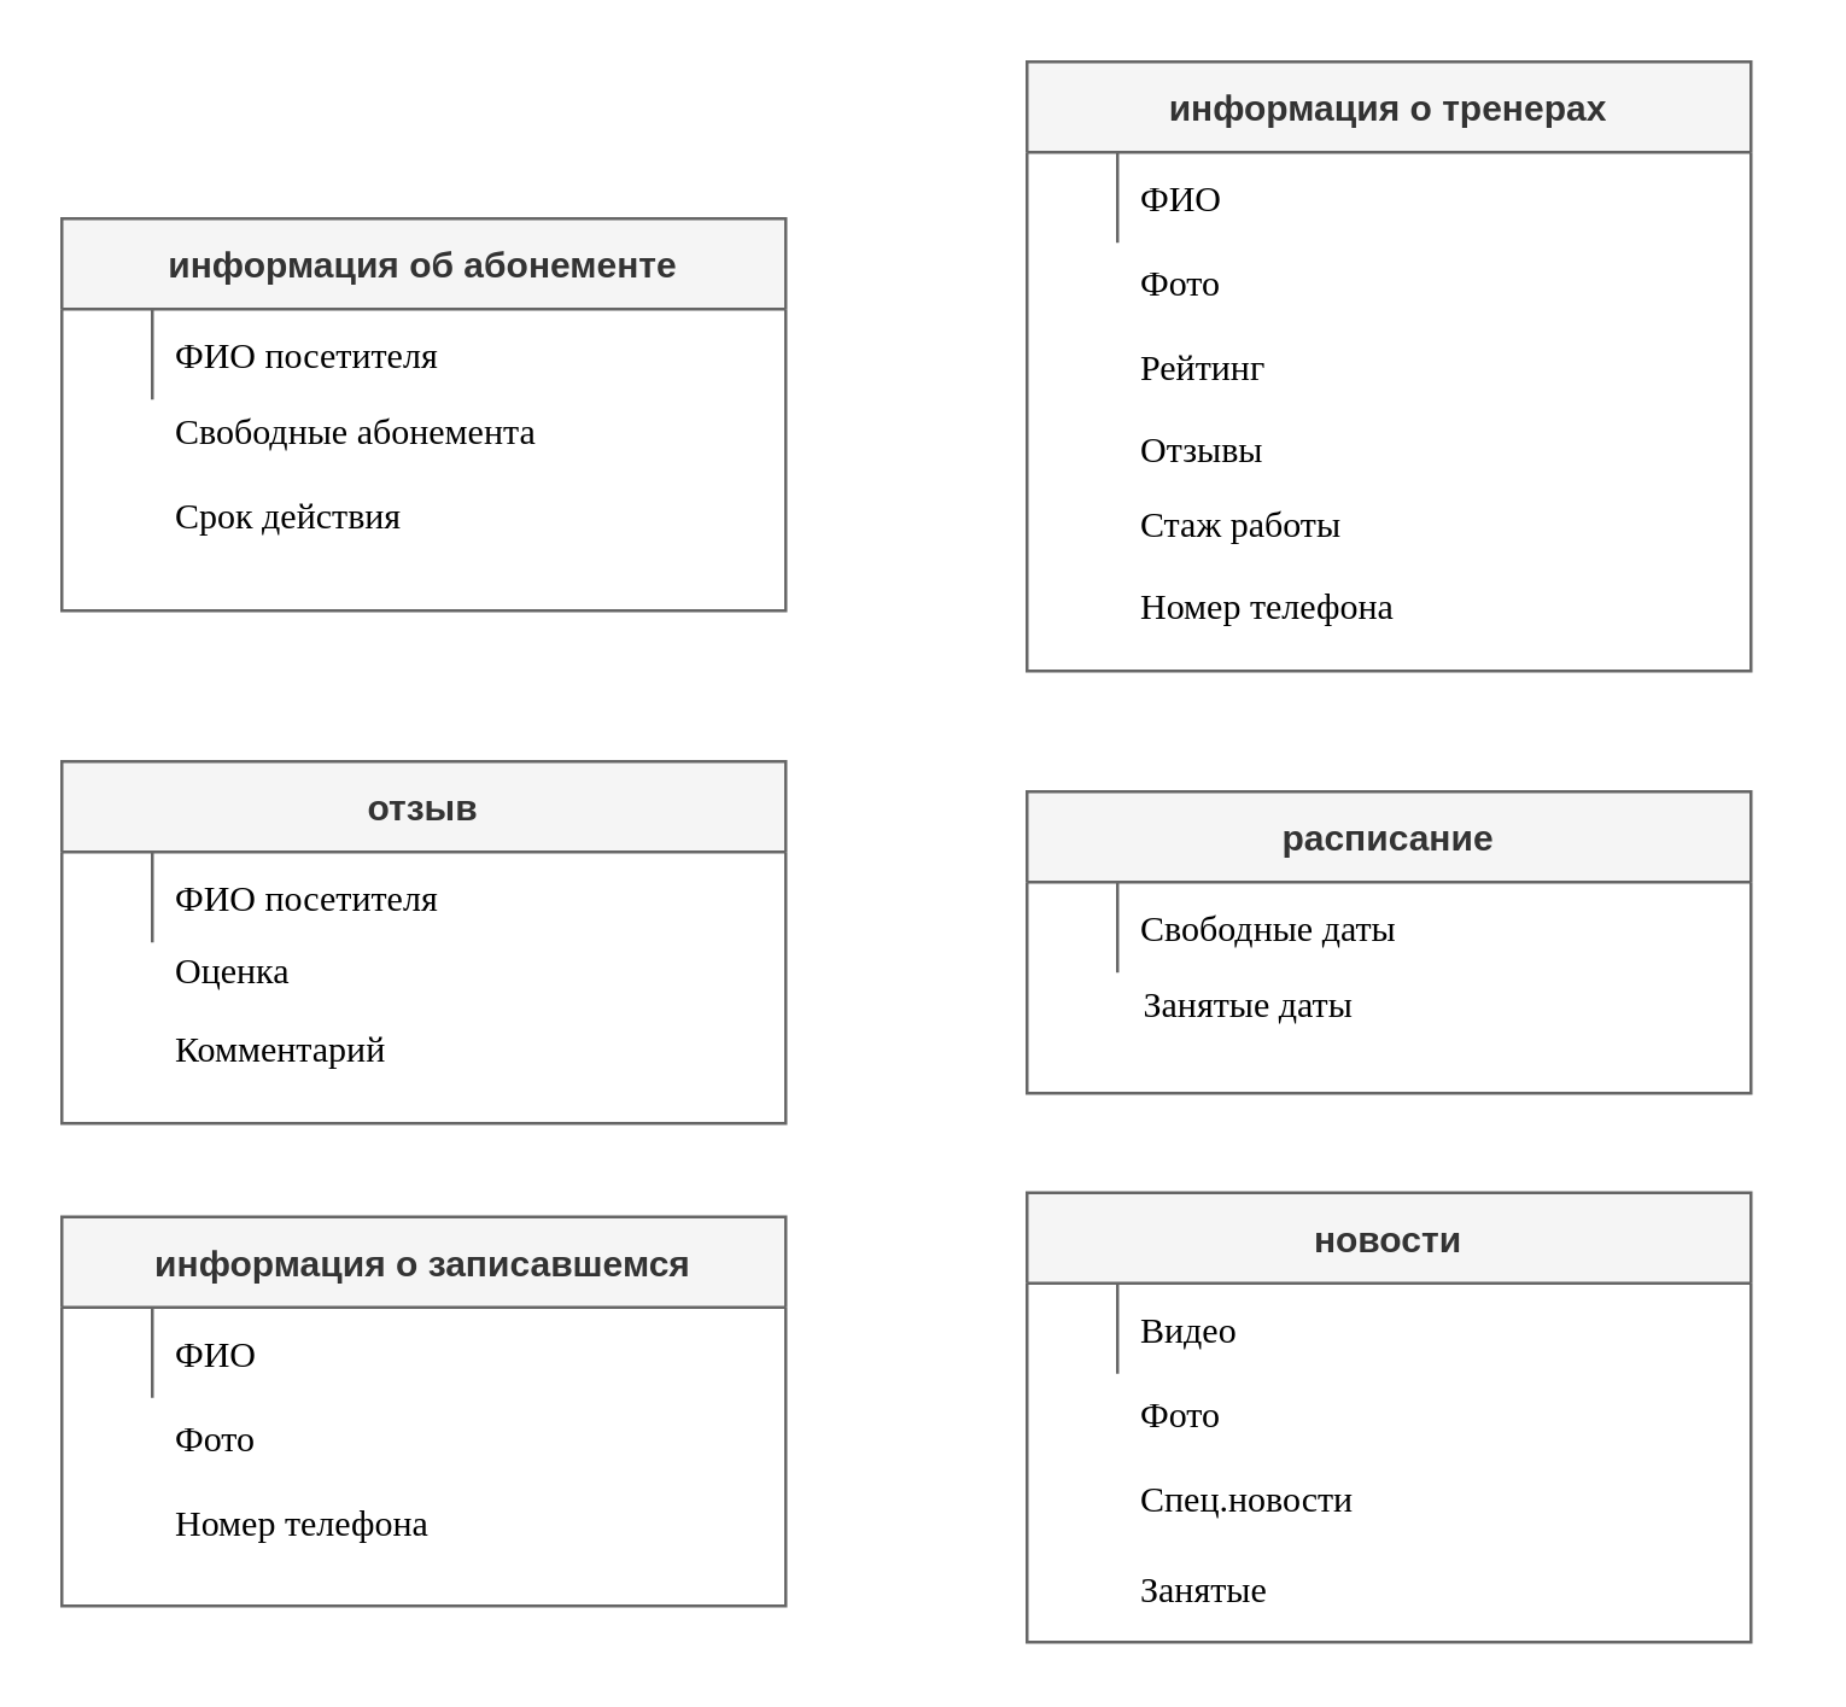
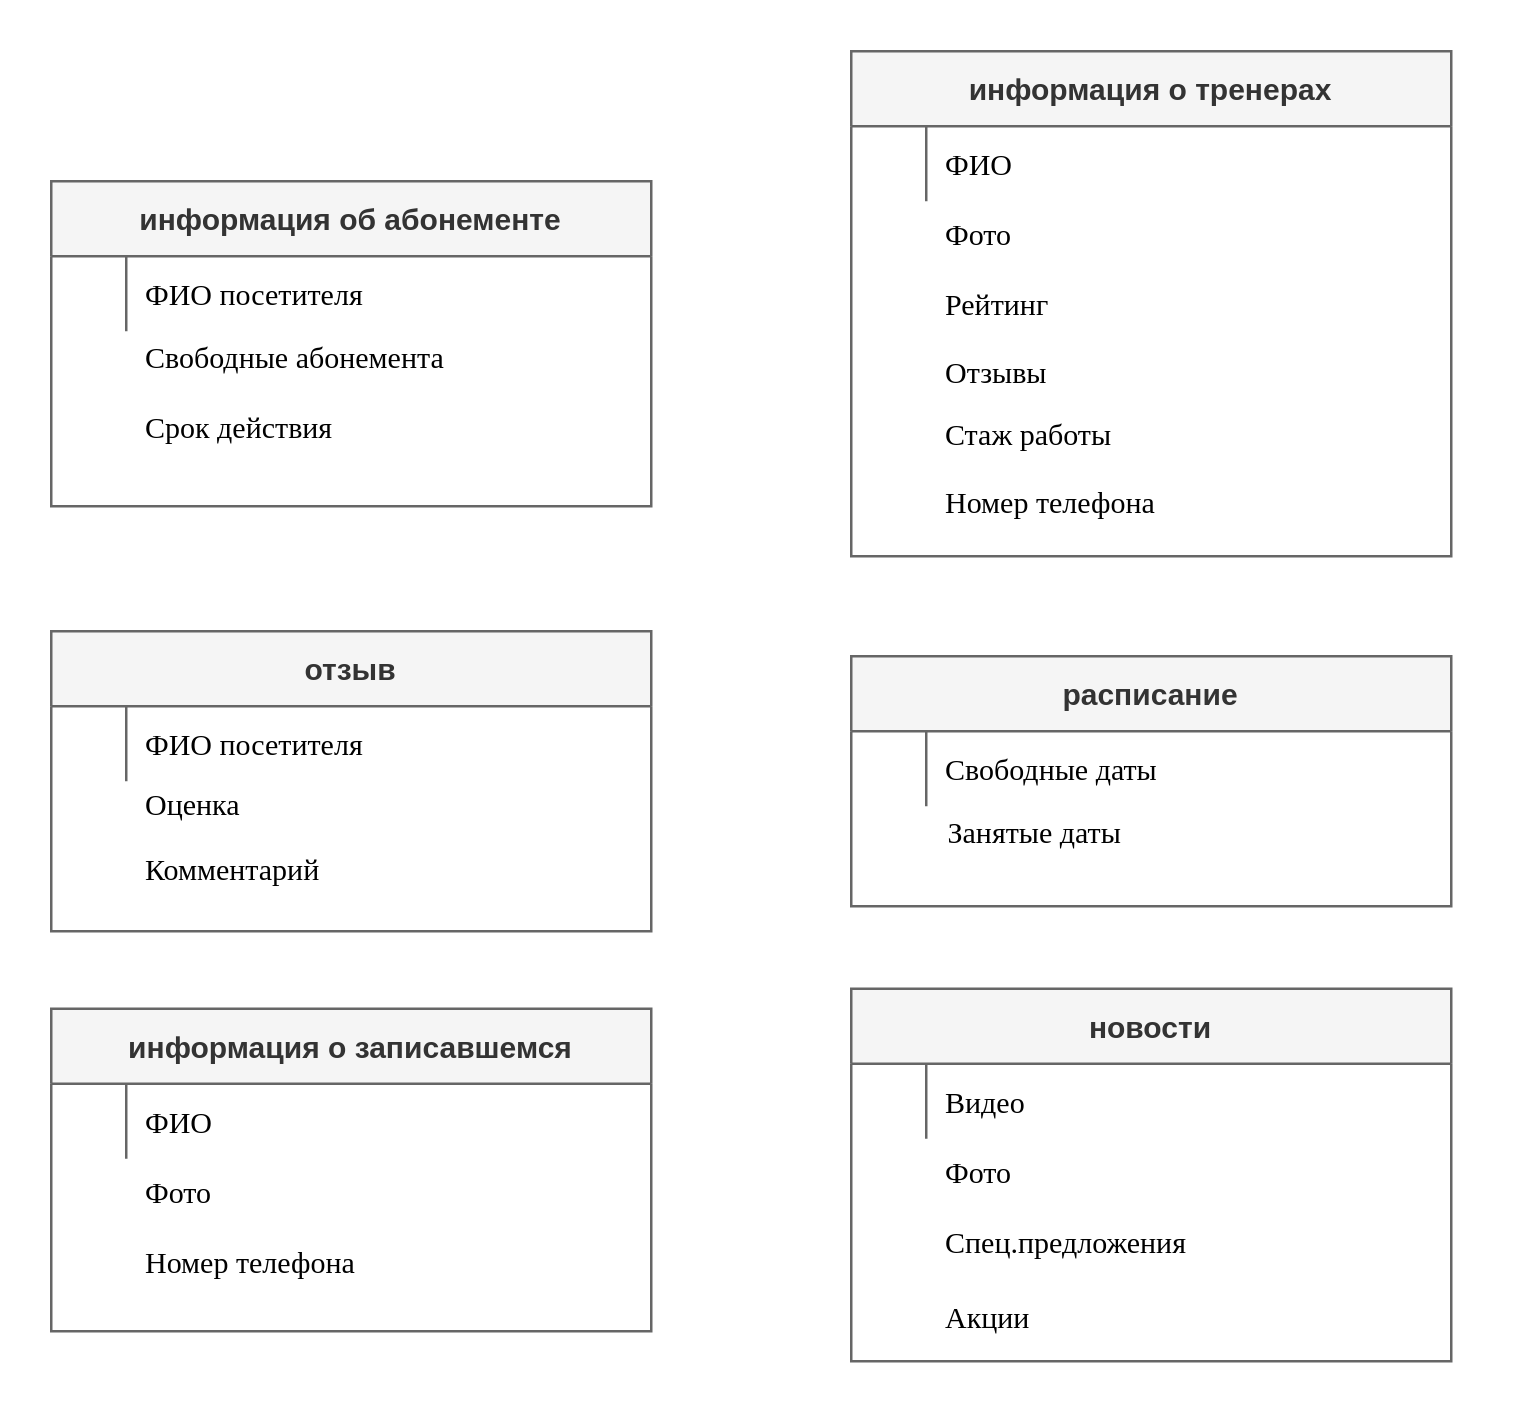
  <mxCell id="0" />
  <mxCell id="1" parent="0" />
  <mxCell id="2" value="информация об абонементе" style="shape=table;startSize=30;container=1;collapsible=1;childLayout=tableLayout;fixedRows=1;rowLines=0;fontStyle=1;align=center;resizeLast=1;fillColor=#f5f5f5;strokeColor=#666666;fontColor=#333333;" parent="1" vertex="1"><mxGeometry x="20" y="72" width="240" height="130" as="geometry" /></mxCell>
  <mxCell id="3" value="" style="shape=partialRectangle;collapsible=0;dropTarget=0;pointerEvents=0;fillColor=none;points=[[0,0.5],[1,0.5]];portConstraint=eastwest;top=0;left=0;right=0;bottom=0;" parent="2" vertex="1"><mxGeometry y="30" width="240" height="30" as="geometry" /></mxCell>
  <mxCell id="4" value="" style="shape=partialRectangle;overflow=hidden;connectable=0;fillColor=none;top=0;left=0;bottom=0;right=0;" parent="3" vertex="1"><mxGeometry width="30" height="30" as="geometry" /></mxCell>
  <mxCell id="5" value="ФИО посетителя" style="shape=partialRectangle;overflow=hidden;connectable=0;fillColor=none;top=0;left=0;bottom=0;right=0;align=left;spacingLeft=6;fontFamily=Verdana;" parent="3" vertex="1"><mxGeometry x="30" width="210" height="30" as="geometry" /></mxCell>
  <mxCell id="6" value="информация о тренерах" style="shape=table;startSize=30;container=1;collapsible=1;childLayout=tableLayout;fixedRows=1;rowLines=0;fontStyle=1;align=center;resizeLast=1;fillColor=#f5f5f5;strokeColor=#666666;fontColor=#333333;" vertex="1" parent="1"><mxGeometry x="340" y="20" width="240" height="202" as="geometry" /></mxCell>
  <mxCell id="7" value="" style="shape=partialRectangle;collapsible=0;dropTarget=0;pointerEvents=0;fillColor=none;points=[[0,0.5],[1,0.5]];portConstraint=eastwest;top=0;left=0;right=0;bottom=0;" vertex="1" parent="6"><mxGeometry y="30" width="240" height="30" as="geometry" /></mxCell>
  <mxCell id="8" value="" style="shape=partialRectangle;overflow=hidden;connectable=0;fillColor=none;top=0;left=0;bottom=0;right=0;" vertex="1" parent="7"><mxGeometry width="30" height="30" as="geometry" /></mxCell>
  <mxCell id="9" value="ФИО" style="shape=partialRectangle;overflow=hidden;connectable=0;fillColor=none;top=0;left=0;bottom=0;right=0;align=left;spacingLeft=6;fontFamily=Verdana;" vertex="1" parent="7"><mxGeometry x="30" width="210" height="30" as="geometry" /></mxCell>
  <mxCell id="10" value="расписание" style="shape=table;startSize=30;container=1;collapsible=1;childLayout=tableLayout;fixedRows=1;rowLines=0;fontStyle=1;align=center;resizeLast=1;fillColor=#f5f5f5;strokeColor=#666666;fontColor=#333333;" vertex="1" parent="1"><mxGeometry x="340" y="262" width="240" height="100" as="geometry" /></mxCell>
  <mxCell id="11" value="" style="shape=partialRectangle;collapsible=0;dropTarget=0;pointerEvents=0;fillColor=none;points=[[0,0.5],[1,0.5]];portConstraint=eastwest;top=0;left=0;right=0;bottom=0;" vertex="1" parent="10"><mxGeometry y="30" width="240" height="30" as="geometry" /></mxCell>
  <mxCell id="12" value="" style="shape=partialRectangle;overflow=hidden;connectable=0;fillColor=none;top=0;left=0;bottom=0;right=0;" vertex="1" parent="11"><mxGeometry width="30" height="30" as="geometry" /></mxCell>
  <mxCell id="13" value="Свободные даты" style="shape=partialRectangle;overflow=hidden;connectable=0;fillColor=none;top=0;left=0;bottom=0;right=0;align=left;spacingLeft=6;fontFamily=Verdana;" vertex="1" parent="11"><mxGeometry x="30" width="210" height="30" as="geometry" /></mxCell>
  <mxCell id="14" value="Свободные абонемента" style="shape=partialRectangle;overflow=hidden;connectable=0;fillColor=none;top=0;left=0;bottom=0;right=0;align=left;spacingLeft=6;fontFamily=Verdana;" vertex="1" parent="1"><mxGeometry x="50" y="127" width="220" height="30" as="geometry" /></mxCell>
  <mxCell id="15" value="Срок действия" style="shape=partialRectangle;overflow=hidden;connectable=0;fillColor=none;top=0;left=0;bottom=0;right=0;align=left;spacingLeft=6;fontFamily=Verdana;" vertex="1" parent="1"><mxGeometry x="50" y="155" width="220" height="30" as="geometry" /></mxCell>
  <mxCell id="16" value="Отзывы" style="shape=partialRectangle;overflow=hidden;connectable=0;fillColor=none;top=0;left=0;bottom=0;right=0;align=left;spacingLeft=6;fontFamily=Verdana;" vertex="1" parent="1"><mxGeometry x="370" y="133" width="220" height="30" as="geometry" /></mxCell>
  <mxCell id="17" value="Рейтинг" style="shape=partialRectangle;overflow=hidden;connectable=0;fillColor=none;top=0;left=0;bottom=0;right=0;align=left;spacingLeft=6;fontFamily=Verdana;" vertex="1" parent="1"><mxGeometry x="370" y="106" width="220" height="30" as="geometry" /></mxCell>
  <mxCell id="18" value="Фото" style="shape=partialRectangle;overflow=hidden;connectable=0;fillColor=none;top=0;left=0;bottom=0;right=0;align=left;spacingLeft=6;fontFamily=Verdana;" vertex="1" parent="1"><mxGeometry x="370" y="78" width="210" height="30" as="geometry" /></mxCell>
  <mxCell id="19" value="Занятые даты" style="shape=partialRectangle;overflow=hidden;connectable=0;fillColor=none;top=0;left=0;bottom=0;right=0;align=left;spacingLeft=6;fontFamily=Verdana;" vertex="1" parent="1"><mxGeometry x="371" y="317" width="210" height="30" as="geometry" /></mxCell>
  <mxCell id="20" value="Стаж работы" style="shape=partialRectangle;overflow=hidden;connectable=0;fillColor=none;top=0;left=0;bottom=0;right=0;align=left;spacingLeft=6;fontFamily=Verdana;" vertex="1" parent="1"><mxGeometry x="370" y="158" width="220" height="30" as="geometry" /></mxCell>
  <mxCell id="21" value="отзыв" style="shape=table;startSize=30;container=1;collapsible=1;childLayout=tableLayout;fixedRows=1;rowLines=0;fontStyle=1;align=center;resizeLast=1;fillColor=#f5f5f5;strokeColor=#666666;fontColor=#333333;" vertex="1" parent="1"><mxGeometry x="20" y="252" width="240" height="120" as="geometry" /></mxCell>
  <mxCell id="22" value="" style="shape=partialRectangle;collapsible=0;dropTarget=0;pointerEvents=0;fillColor=none;points=[[0,0.5],[1,0.5]];portConstraint=eastwest;top=0;left=0;right=0;bottom=0;" vertex="1" parent="21"><mxGeometry y="30" width="240" height="30" as="geometry" /></mxCell>
  <mxCell id="23" value="" style="shape=partialRectangle;overflow=hidden;connectable=0;fillColor=none;top=0;left=0;bottom=0;right=0;" vertex="1" parent="22"><mxGeometry width="30" height="30" as="geometry" /></mxCell>
  <mxCell id="24" value="ФИО посетителя" style="shape=partialRectangle;overflow=hidden;connectable=0;fillColor=none;top=0;left=0;bottom=0;right=0;align=left;spacingLeft=6;fontFamily=Verdana;" vertex="1" parent="22"><mxGeometry x="30" width="210" height="30" as="geometry" /></mxCell>
  <mxCell id="25" value="" style="shape=partialRectangle;collapsible=0;dropTarget=0;pointerEvents=0;fillColor=none;points=[[0,0.5],[1,0.5]];portConstraint=eastwest;top=0;left=0;right=0;bottom=0;" vertex="1" parent="1"><mxGeometry x="20" y="304" width="240" height="30" as="geometry" /></mxCell>
  <mxCell id="26" value="" style="shape=partialRectangle;overflow=hidden;connectable=0;fillColor=none;top=0;left=0;bottom=0;right=0;" vertex="1" parent="25"><mxGeometry width="30" height="30" as="geometry" /></mxCell>
  <mxCell id="27" value="Оценка" style="shape=partialRectangle;overflow=hidden;connectable=0;fillColor=none;top=0;left=0;bottom=0;right=0;align=left;spacingLeft=6;fontFamily=Verdana;" vertex="1" parent="25"><mxGeometry x="30" y="2" width="210" height="30" as="geometry" /></mxCell>
  <mxCell id="28" value="" style="shape=partialRectangle;collapsible=0;dropTarget=0;pointerEvents=0;fillColor=none;points=[[0,0.5],[1,0.5]];portConstraint=eastwest;top=0;left=0;right=0;bottom=0;" vertex="1" parent="1"><mxGeometry x="20" y="332" width="240" height="30" as="geometry" /></mxCell>
  <mxCell id="29" value="" style="shape=partialRectangle;overflow=hidden;connectable=0;fillColor=none;top=0;left=0;bottom=0;right=0;" vertex="1" parent="28"><mxGeometry width="30" height="30" as="geometry" /></mxCell>
  <mxCell id="30" value="Комментарий" style="shape=partialRectangle;overflow=hidden;connectable=0;fillColor=none;top=0;left=0;bottom=0;right=0;align=left;spacingLeft=6;fontFamily=Verdana;" vertex="1" parent="28"><mxGeometry x="30" width="210" height="30" as="geometry" /></mxCell>
  <mxCell id="31" value="информация о записавшемся" style="shape=table;startSize=30;container=1;collapsible=1;childLayout=tableLayout;fixedRows=1;rowLines=0;fontStyle=1;align=center;resizeLast=1;fillColor=#f5f5f5;strokeColor=#666666;fontColor=#333333;" vertex="1" parent="1"><mxGeometry x="20" y="403" width="240" height="129" as="geometry" /></mxCell>
  <mxCell id="32" value="" style="shape=partialRectangle;collapsible=0;dropTarget=0;pointerEvents=0;fillColor=none;points=[[0,0.5],[1,0.5]];portConstraint=eastwest;top=0;left=0;right=0;bottom=0;" vertex="1" parent="31"><mxGeometry y="30" width="240" height="30" as="geometry" /></mxCell>
  <mxCell id="33" value="" style="shape=partialRectangle;overflow=hidden;connectable=0;fillColor=none;top=0;left=0;bottom=0;right=0;" vertex="1" parent="32"><mxGeometry width="30" height="30" as="geometry" /></mxCell>
  <mxCell id="34" value="ФИО" style="shape=partialRectangle;overflow=hidden;connectable=0;fillColor=none;top=0;left=0;bottom=0;right=0;align=left;spacingLeft=6;fontFamily=Verdana;" vertex="1" parent="32"><mxGeometry x="30" width="210" height="30" as="geometry" /></mxCell>
  <mxCell id="35" value="Номер телефона" style="shape=partialRectangle;overflow=hidden;connectable=0;fillColor=none;top=0;left=0;bottom=0;right=0;align=left;spacingLeft=6;fontFamily=Verdana;" vertex="1" parent="1"><mxGeometry x="50" y="489" width="220" height="30" as="geometry" /></mxCell>
  <mxCell id="36" value="Фото" style="shape=partialRectangle;overflow=hidden;connectable=0;fillColor=none;top=0;left=0;bottom=0;right=0;align=left;spacingLeft=6;fontFamily=Verdana;" vertex="1" parent="1"><mxGeometry x="50" y="461" width="210" height="30" as="geometry" /></mxCell>
  <mxCell id="37" value="Номер телефона" style="shape=partialRectangle;overflow=hidden;connectable=0;fillColor=none;top=0;left=0;bottom=0;right=0;align=left;spacingLeft=6;fontFamily=Verdana;" vertex="1" parent="1"><mxGeometry x="370" y="185" width="220" height="30" as="geometry" /></mxCell>
  <mxCell id="38" value="новости" style="shape=table;startSize=30;container=1;collapsible=1;childLayout=tableLayout;fixedRows=1;rowLines=0;fontStyle=1;align=center;resizeLast=1;fillColor=#f5f5f5;strokeColor=#666666;fontColor=#333333;" vertex="1" parent="1"><mxGeometry x="340" y="395" width="240" height="149" as="geometry" /></mxCell>
  <mxCell id="39" value="" style="shape=partialRectangle;collapsible=0;dropTarget=0;pointerEvents=0;fillColor=none;points=[[0,0.5],[1,0.5]];portConstraint=eastwest;top=0;left=0;right=0;bottom=0;" vertex="1" parent="38"><mxGeometry y="30" width="240" height="30" as="geometry" /></mxCell>
  <mxCell id="40" value="" style="shape=partialRectangle;overflow=hidden;connectable=0;fillColor=none;top=0;left=0;bottom=0;right=0;" vertex="1" parent="39"><mxGeometry width="30" height="30" as="geometry" /></mxCell>
  <mxCell id="41" value="Видео" style="shape=partialRectangle;overflow=hidden;connectable=0;fillColor=none;top=0;left=0;bottom=0;right=0;align=left;spacingLeft=6;fontFamily=Verdana;" vertex="1" parent="39"><mxGeometry x="30" width="210" height="30" as="geometry" /></mxCell>
- <mxCell id="42" value="Спец.новости" style="shape=partialRectangle;overflow=hidden;connectable=0;fillColor=none;top=0;left=0;bottom=0;right=0;align=left;spacingLeft=6;fontFamily=Verdana;" vertex="1" parent="1"><mxGeometry x="370" y="481" width="220" height="30" as="geometry" /></mxCell>
+ <mxCell id="42" value="Спец.предложения" style="shape=partialRectangle;overflow=hidden;connectable=0;fillColor=none;top=0;left=0;bottom=0;right=0;align=left;spacingLeft=6;fontFamily=Verdana;" vertex="1" parent="1"><mxGeometry x="370" y="481" width="220" height="30" as="geometry" /></mxCell>
  <mxCell id="43" value="Фото" style="shape=partialRectangle;overflow=hidden;connectable=0;fillColor=none;top=0;left=0;bottom=0;right=0;align=left;spacingLeft=6;fontFamily=Verdana;" vertex="1" parent="1"><mxGeometry x="370" y="453" width="210" height="30" as="geometry" /></mxCell>
- <mxCell id="44" value="Занятые" style="shape=partialRectangle;overflow=hidden;connectable=0;fillColor=none;top=0;left=0;bottom=0;right=0;align=left;spacingLeft=6;fontFamily=Verdana;" vertex="1" parent="1"><mxGeometry x="370" y="511" width="220" height="30" as="geometry" /></mxCell>
+ <mxCell id="44" value="Акции" style="shape=partialRectangle;overflow=hidden;connectable=0;fillColor=none;top=0;left=0;bottom=0;right=0;align=left;spacingLeft=6;fontFamily=Verdana;" vertex="1" parent="1"><mxGeometry x="370" y="511" width="220" height="30" as="geometry" /></mxCell>
